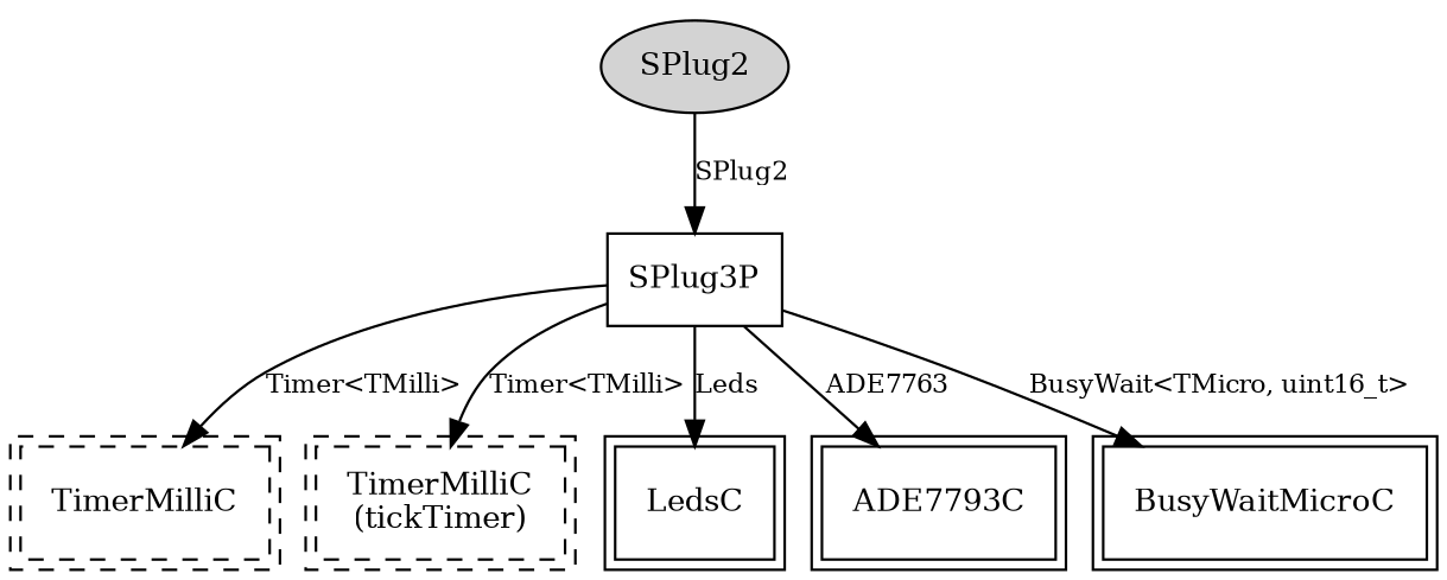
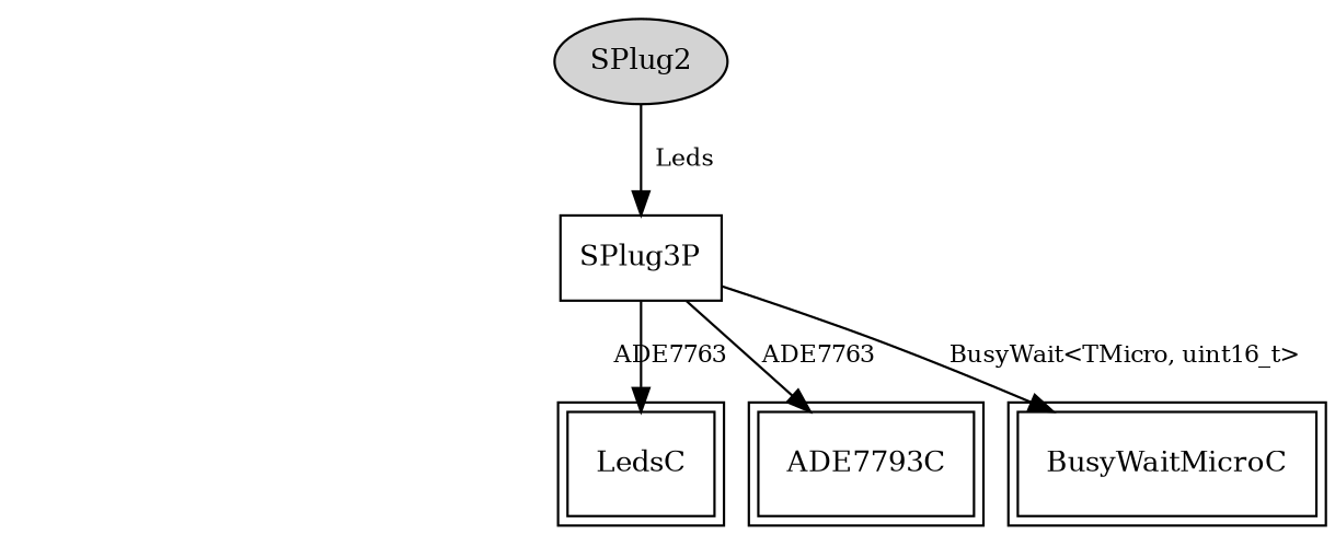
  digraph {
    fontname="DejaVu Serif"
    node [fontname="DejaVu Serif" fontsize=12 shape=box peripheries=2]
    edge [fontname="DejaVu Serif" fontsize=10]
    n1 [label=SPlug2 shape=ellipse style=filled peripheries=""]
    n2 [label=SPlug3P peripheries=""]
-   n3 [label=TimerMilliC style=dashed]
-   n4 [label="TimerMilliC\n(tickTimer)" style=dashed]
    LedsC
    n6 [label=ADE7793C]
    BusyWaitMicroC
-   n1 -> n2 [label=SPlug2]
-   n2 -> n3 [label="Timer<TMilli>"]
-   n2 -> n4 [label="Timer<TMilli>"]
-   n2 -> LedsC [label=Leds]
+   n1 -> n2 [label=Leds]
+   n2 -> LedsC [label=ADE7763]
    n2 -> n6 [label=ADE7763]
    n2 -> BusyWaitMicroC [label="BusyWait<TMicro, uint16_t>"]
  }
